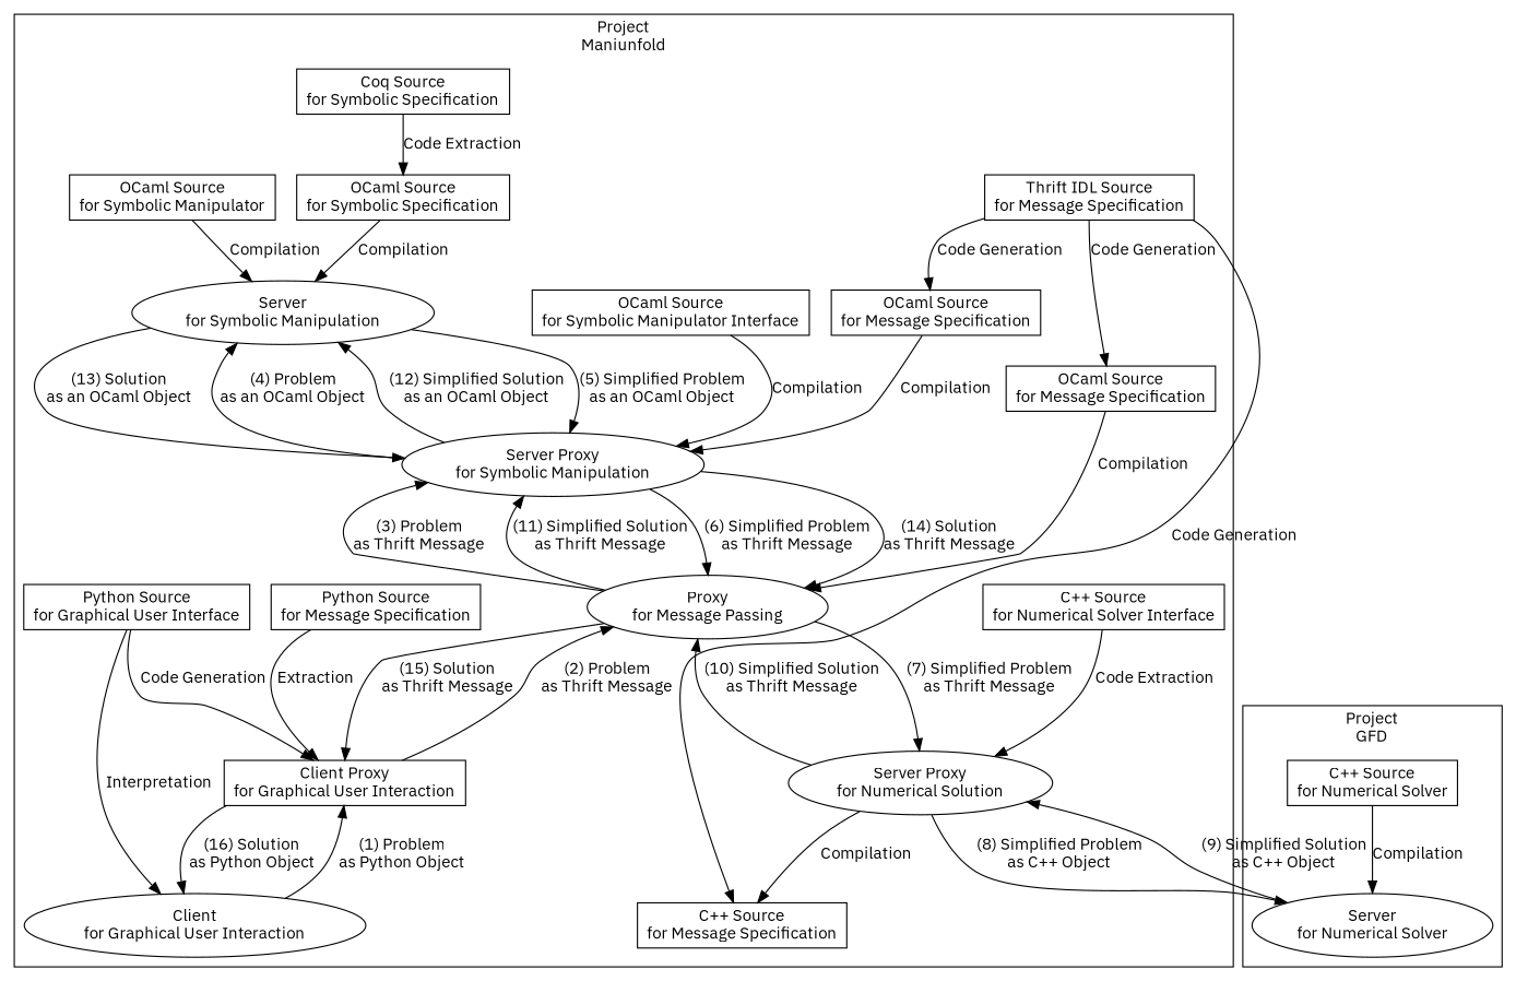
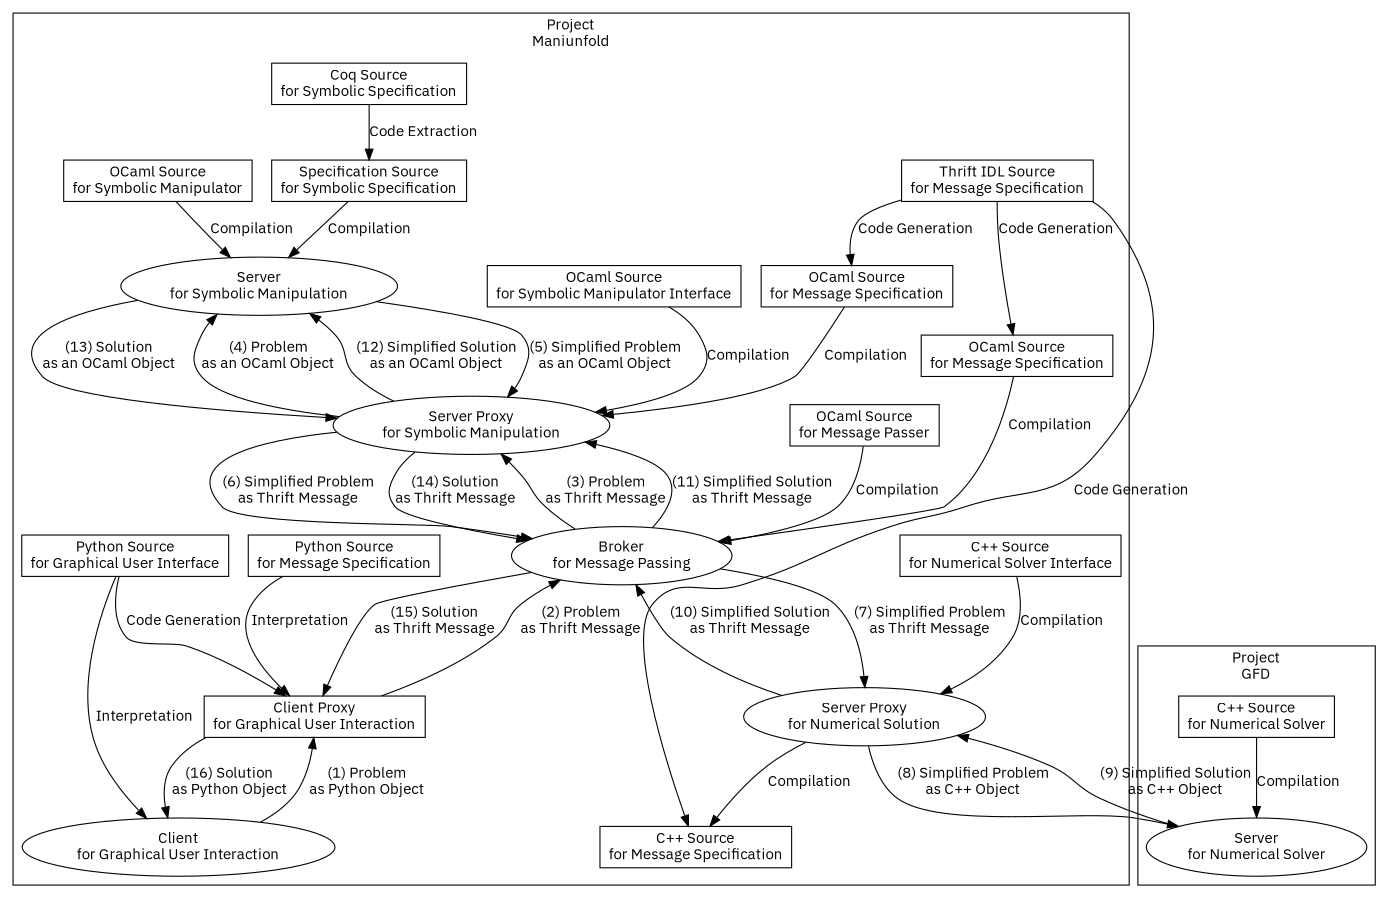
  digraph {
    fontname="IBM Plex Sans"
    mindist=1
    root=primate
    node [fontname="IBM Plex Sans" shape=box]
    edge [fontname="IBM Plex Sans"]
    n1 [label="Coq Source\nfor Symbolic Specification"]
-   n2 [label="OCaml Source\nfor Symbolic Specification"]
+   n2 [label="Specification Source\nfor Symbolic Specification"]
    n3 [label="OCaml Source\nfor Symbolic Manipulator"]
    n4 [label="Thrift IDL Source\nfor Message Specification"]
+   n5 [label="OCaml Source\nfor Message Passer"]
    n6 [label="OCaml Source\nfor Message Specification"]
    n7 [label="C++ Source\nfor Message Specification"]
    n8 [label="Python Source\nfor Message Specification"]
    n9 [label="OCaml Source\nfor Message Specification"]
    n10 [label="C++ Source\nfor Numerical Solver Interface"]
    n11 [label="Python Source\nfor Graphical User Interface"]
    n12 [label="OCaml Source\nfor Symbolic Manipulator Interface"]
-   n13 [label="Proxy\nfor Message Passing" shape=oval]
+   n13 [label="Broker\nfor Message Passing" shape=oval]
    n14 [label="Client\nfor Graphical User Interaction" shape=oval]
    n15 [label="Client Proxy\nfor Graphical User Interaction"]
    n16 [label="Server\nfor Symbolic Manipulation" shape=oval]
    n17 [label="Server Proxy\nfor Symbolic Manipulation" shape=oval]
    n18 [label="Server Proxy\nfor Numerical Solution" shape=oval]
    n19 [label="C++ Source\nfor Numerical Solver"]
    n20 [label="Server\nfor Numerical Solver" shape=oval]
    subgraph cluster_1 {
      label="Project\nManiunfold"
      n1
      n2
      n3
      n4
+     n5
      n6
      n7
      n8
      n9
      n10
      n11
      n12
      n13
      n14
      n15
      n16
      n17
      n18
    }
    subgraph cluster_2 {
      label="Project\nGFD"
      n19
      n20
    }
    n1 -> n2 [label="Code Extraction"]
    n2 -> n16 [label=Compilation]
    n3 -> n16 [label=Compilation]
    n4 -> n6 [label="Code Generation"]
    n4 -> n7 [label="Code Generation"]
    n4 -> n9 [label="Code Generation"]
+   n5 -> n13 [label=Compilation]
    n6 -> n13 [label=Compilation]
-   n8 -> n15 [label=Extraction]
+   n8 -> n15 [label=Interpretation]
    n9 -> n17 [label=Compilation]
-   n10 -> n18 [label="Code Extraction"]
+   n10 -> n18 [label=Compilation]
    n11 -> n14 [label=Interpretation]
    n11 -> n15 [label="Code Generation"]
    n12 -> n17 [label=Compilation]
    n13 -> n15 [label="(15) Solution\nas Thrift Message"]
    n13 -> n17 [label="(3) Problem\nas Thrift Message"]
    n13 -> n17 [label="(11) Simplified Solution\nas Thrift Message"]
    n13 -> n18 [label="(7) Simplified Problem\nas Thrift Message"]
    n14 -> n15 [label="(1) Problem\nas Python Object"]
    n15 -> n13 [label="(2) Problem\nas Thrift Message"]
    n15 -> n14 [label="(16) Solution\nas Python Object"]
    n16 -> n17 [label="(5) Simplified Problem\nas an OCaml Object"]
    n16 -> n17 [label="(13) Solution\nas an OCaml Object"]
    n17 -> n13 [label="(6) Simplified Problem\nas Thrift Message"]
    n17 -> n13 [label="(14) Solution\nas Thrift Message"]
    n17 -> n16 [label="(4) Problem\nas an OCaml Object"]
    n17 -> n16 [label="(12) Simplified Solution\nas an OCaml Object"]
    n18 -> n7 [label=Compilation]
    n18 -> n13 [label="(10) Simplified Solution\nas Thrift Message"]
    n18 -> n20 [label="(8) Simplified Problem\nas C++ Object"]
    n19 -> n20 [label=Compilation]
    n20 -> n18 [label="(9) Simplified Solution\nas C++ Object"]
  }
